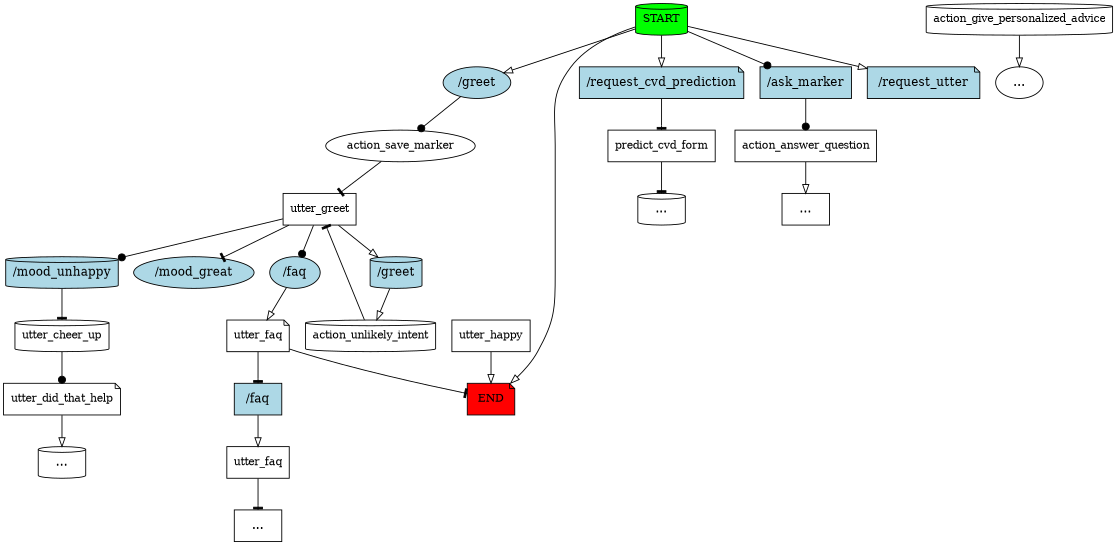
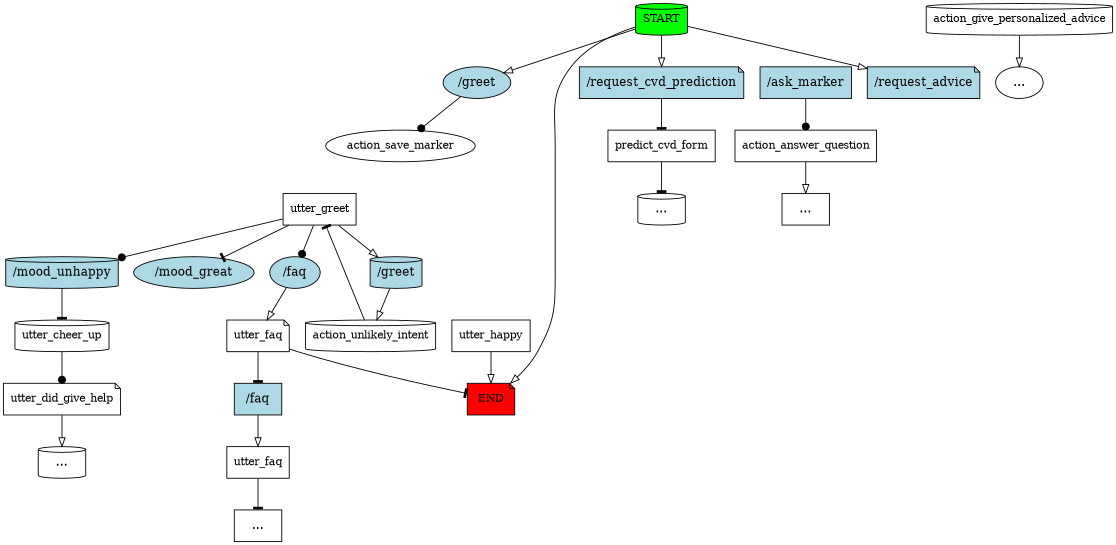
  digraph {
    node [shape=box]
    edge [arrowhead=onormal]
    n1 [fillcolor=green fontsize=12 label=START shape=cylinder style=filled]
    n2 [fillcolor=red fontsize=12 label=END shape=note style=filled]
    n3 [fillcolor=lightblue label="/greet" shape=ellipse style=filled]
    n4 [fillcolor=lightblue label="/request_cvd_prediction" shape=note style=filled]
    n5 [fillcolor=lightblue label="/ask_marker" style=filled]
-   n6 [fillcolor=lightblue label="/request_utter" shape=note style=filled]
+   n6 [fillcolor=lightblue label="/request_advice" shape=note style=filled]
    n7 [fontsize=12 label=action_save_marker shape=ellipse]
    n8 [fontsize=12 label=predict_cvd_form]
    n9 [fontsize=12 label=action_answer_question]
    n10 [fontsize=12 label=utter_greet]
    n11 [fillcolor=lightblue label="/faq" shape=ellipse style=filled]
    n12 [fillcolor=lightblue label="/mood_great" shape=ellipse style=filled]
    n13 [fillcolor=lightblue label="/mood_unhappy" shape=cylinder style=filled]
    n14 [fillcolor=lightblue label="/greet" shape=cylinder style=filled]
    n15 [fontsize=12 label=utter_faq shape=note]
    n16 [fontsize=12 label=utter_cheer_up shape=cylinder]
    n17 [fontsize=12 label=action_unlikely_intent shape=cylinder]
    n18 [fillcolor=lightblue label="/faq" style=filled]
    n19 [fontsize=12 label=utter_faq]
    n20 [label="..." shape=cylinder]
    n21 [fontsize=12 label=utter_happy]
-   n22 [fontsize=12 label=utter_did_that_help shape=note]
+   n22 [fontsize=12 label=utter_did_give_help shape=note]
    n23 [label="..." shape=cylinder]
    n24 [label="..."]
    n25 [label="..."]
    n26 [fontsize=12 label=action_give_personalized_advice shape=cylinder]
    n27 [label="..." shape=ellipse]
    n1 -> n2
    n1 -> n3
    n1 -> n4
-   n1 -> n5 [arrowhead=dot]
    n1 -> n6
    n3 -> n7 [arrowhead=dot]
    n4 -> n8 [arrowhead=tee]
    n5 -> n9 [arrowhead=dot]
-   n7 -> n10 [arrowhead=tee]
    n8 -> n20 [arrowhead=tee]
    n9 -> n25
    n10 -> n11 [arrowhead=dot]
    n10 -> n12 [arrowhead=tee]
    n10 -> n13 [arrowhead=dot]
    n10 -> n14
    n11 -> n15
    n13 -> n16 [arrowhead=tee]
    n14 -> n17
    n15 -> n2 [arrowhead=tee]
    n15 -> n18 [arrowhead=tee]
    n16 -> n22 [arrowhead=dot]
    n17 -> n10 [arrowhead=tee]
    n18 -> n19
    n19 -> n24 [arrowhead=tee]
    n21 -> n2
    n22 -> n23
    n26 -> n27
  }
